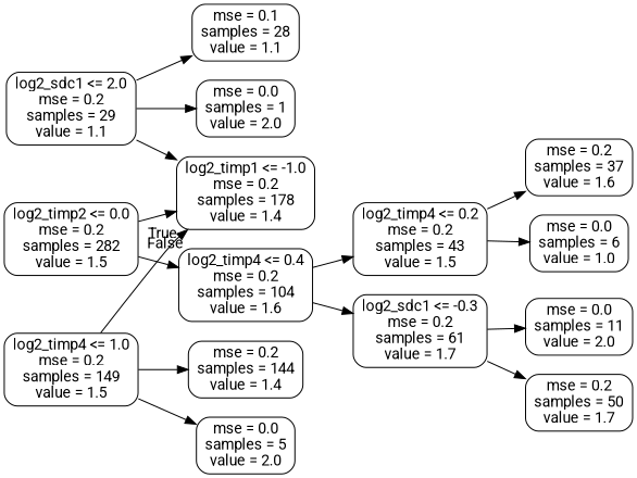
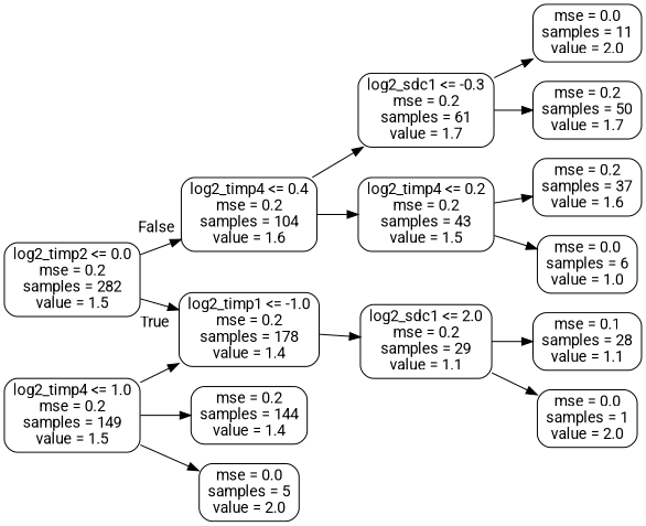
  digraph {
    fontname=Roboto
    rankdir=LR
    node [color=black fontname=Roboto shape=box style=rounded]
    edge [fontname=Roboto]
    n1 [label="log2_timp2 <= 0.0\nmse = 0.2\nsamples = 282\nvalue = 1.5"]
    n2 [label="log2_timp1 <= -1.0\nmse = 0.2\nsamples = 178\nvalue = 1.4"]
    n3 [label="log2_timp4 <= 0.4\nmse = 0.2\nsamples = 104\nvalue = 1.6"]
    n4 [label="log2_sdc1 <= 2.0\nmse = 0.2\nsamples = 29\nvalue = 1.1"]
    n5 [label="log2_timp4 <= 0.2\nmse = 0.2\nsamples = 43\nvalue = 1.5"]
    n6 [label="log2_sdc1 <= -0.3\nmse = 0.2\nsamples = 61\nvalue = 1.7"]
    n7 [label="mse = 0.1\nsamples = 28\nvalue = 1.1"]
    n8 [label="mse = 0.0\nsamples = 1\nvalue = 2.0"]
    n9 [label="log2_timp4 <= 1.0\nmse = 0.2\nsamples = 149\nvalue = 1.5"]
    n10 [label="mse = 0.2\nsamples = 144\nvalue = 1.4"]
    n11 [label="mse = 0.0\nsamples = 5\nvalue = 2.0"]
    n12 [label="mse = 0.2\nsamples = 37\nvalue = 1.6"]
    n13 [label="mse = 0.0\nsamples = 6\nvalue = 1.0"]
    n14 [label="mse = 0.0\nsamples = 11\nvalue = 2.0"]
    n15 [label="mse = 0.2\nsamples = 50\nvalue = 1.7"]
    n1 -> n2 [headlabel=True labelangle=45 labeldistance=2.5]
    n1 -> n3 [headlabel=False labelangle=-45 labeldistance=2.5]
-   n4 -> n2
+   n2 -> n4
    n3 -> n5
    n3 -> n6
    n4 -> n7
    n4 -> n8
    n5 -> n12
    n5 -> n13
    n6 -> n14
    n6 -> n15
    n9 -> n2
    n9 -> n10
    n9 -> n11
  }
